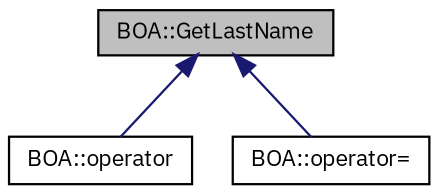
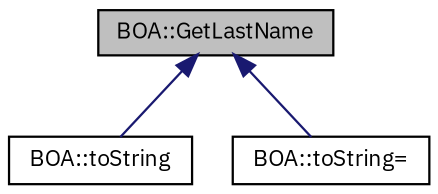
  digraph {
    fontname="IBM Plex Sans"
    rankdir=TB
    node [color=black fillcolor=white fontname="IBM Plex Sans" fontsize=10 shape=record style=filled]
    edge [color=midnightblue dir=back fontname="IBM Plex Sans" fontsize=10 labelfontname=Helvetica labelfontsize=10 style=solid]
    n1 [fillcolor=grey75 fontcolor=black height=0.2 label="BOA::GetLastName" width=0.4]
-   n2 [height=0.2 label="BOA::operator" width=0.4]
-   n3 [height=0.2 label="BOA::operator=" width=0.4]
+   n2 [height=0.2 label="BOA::toString" width=0.4]
+   n3 [height=0.2 label="BOA::toString=" width=0.4]
    n1 -> n2
    n1 -> n3
  }
